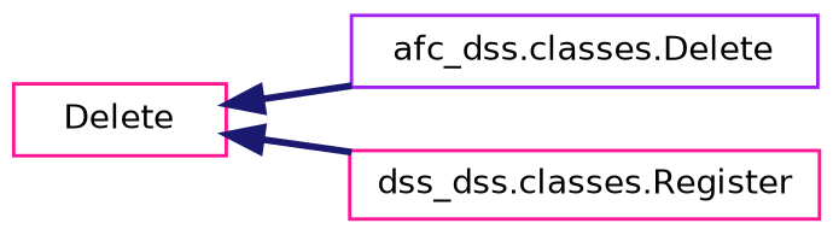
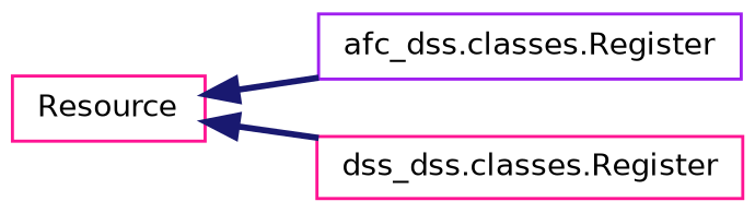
  digraph {
    rankdir=LR
    node [color=deeppink fillcolor=white fontname=Helvetica fontsize=10 shape=record style=filled]
    edge [color=midnightblue dir=back fontname=Helvetica fontsize=10 labelfontname=Helvetica labelfontsize=10 style=bold]
-   n1 [height=0.2 label=Delete width=0.4]
-   n2 [color=purple height=0.2 label="afc_dss.classes.Delete" width=0.4]
+   n1 [height=0.2 label=Resource width=0.4]
+   n2 [color=purple height=0.2 label="afc_dss.classes.Register" width=0.4]
    n3 [height=0.2 label="dss_dss.classes.Register" width=0.4]
    n1 -> n2
    n1 -> n3
  }
